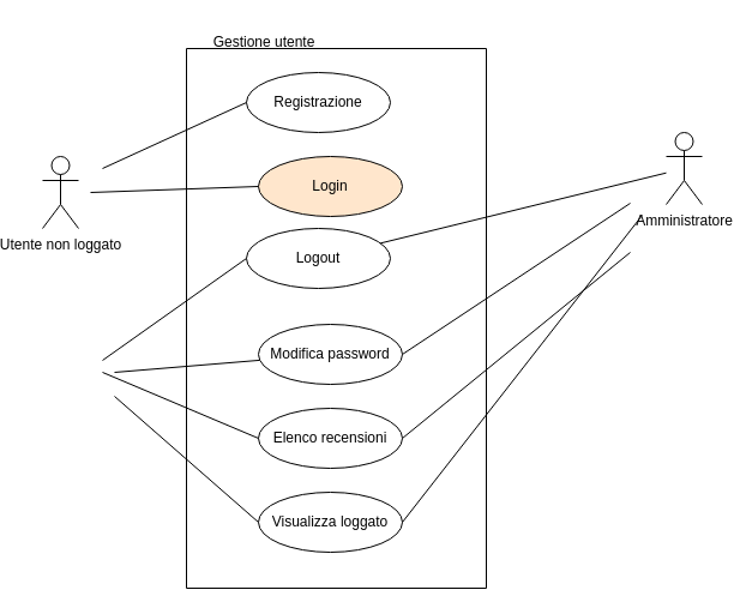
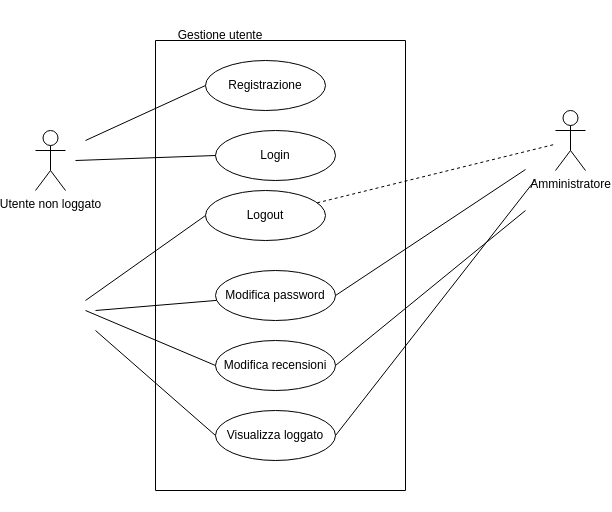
  <mxCell id="0" />
  <mxCell id="1" parent="0" />
  <mxCell id="2" value="Registrazione" style="ellipse;whiteSpace=wrap;html=1;" vertex="1" parent="1"><mxGeometry x="190" y="60" width="120" height="50" as="geometry" /></mxCell>
- <mxCell id="3" value="Login" style="ellipse;whiteSpace=wrap;html=1;fillColor=#ffe6cc;" vertex="1" parent="1"><mxGeometry x="200" y="130" width="120" height="50" as="geometry" /></mxCell>
+ <mxCell id="3" value="Login" style="ellipse;whiteSpace=wrap;html=1;" vertex="1" parent="1"><mxGeometry x="200" y="130" width="120" height="50" as="geometry" /></mxCell>
  <mxCell id="4" value="Logout" style="ellipse;whiteSpace=wrap;html=1;" vertex="1" parent="1"><mxGeometry x="190" y="190" width="120" height="50" as="geometry" /></mxCell>
  <mxCell id="5" value="Modifica password" style="ellipse;whiteSpace=wrap;html=1;" vertex="1" parent="1"><mxGeometry x="200" y="270" width="120" height="50" as="geometry" /></mxCell>
- <mxCell id="6" value="Elenco recensioni" style="ellipse;whiteSpace=wrap;html=1;" vertex="1" parent="1"><mxGeometry x="200" y="340" width="120" height="50" as="geometry" /></mxCell>
+ <mxCell id="6" value="Modifica recensioni" style="ellipse;whiteSpace=wrap;html=1;" vertex="1" parent="1"><mxGeometry x="200" y="340" width="120" height="50" as="geometry" /></mxCell>
  <mxCell id="7" value="Visualizza loggato" style="ellipse;whiteSpace=wrap;html=1;" vertex="1" parent="1"><mxGeometry x="200" y="410" width="120" height="50" as="geometry" /></mxCell>
  <mxCell id="8" value="Utente non loggato" style="shape=umlActor;verticalLabelPosition=bottom;verticalAlign=top;html=1;outlineConnect=0;" vertex="1" parent="1"><mxGeometry x="20" y="130" width="30" height="60" as="geometry" /></mxCell>
  <mxCell id="9" value="" style="swimlane;startSize=0;" vertex="1" parent="1"><mxGeometry x="140" y="40" width="250" height="450" as="geometry" /></mxCell>
  <mxCell id="10" value="Gestione utente" style="text;html=1;strokeColor=none;fillColor=none;align=center;verticalAlign=middle;whiteSpace=wrap;rounded=0;" vertex="1" parent="1"><mxGeometry x="160" width="90" height="30" as="geometry" y="20" /></mxCell>
  <mxCell id="11" value="Amministratore" style="shape=umlActor;verticalLabelPosition=bottom;verticalAlign=top;html=1;outlineConnect=0;" vertex="1" parent="1"><mxGeometry x="540" y="110" width="30" height="60" as="geometry" /></mxCell>
  <mxCell id="12" value="" style="endArrow=none;html=1;rounded=0;entryX=0;entryY=0.5;entryDx=0;entryDy=0;" edge="1" parent="1" target="2"><mxGeometry width="50" height="50" relative="1" as="geometry"><mxPoint x="70" y="140" as="sourcePoint" /><mxPoint x="320" y="260" as="targetPoint" /></mxGeometry></mxCell>
  <mxCell id="13" value="" style="endArrow=none;html=1;rounded=0;entryX=0;entryY=0.5;entryDx=0;entryDy=0;" edge="1" parent="1" target="4"><mxGeometry width="50" height="50" relative="1" as="geometry"><mxPoint x="70" y="300" as="sourcePoint" /><mxPoint x="320" y="260" as="targetPoint" /></mxGeometry></mxCell>
  <mxCell id="14" value="" style="endArrow=none;html=1;rounded=0;entryX=0;entryY=0.5;entryDx=0;entryDy=0;" edge="1" parent="1" target="3"><mxGeometry width="50" height="50" relative="1" as="geometry"><mxPoint x="60" y="160" as="sourcePoint" /><mxPoint x="320" y="260" as="targetPoint" /></mxGeometry></mxCell>
  <mxCell id="15" value="" style="endArrow=none;html=1;rounded=0;" edge="1" parent="1" target="5"><mxGeometry width="50" height="50" relative="1" as="geometry"><mxPoint x="80" y="310" as="sourcePoint" /><mxPoint x="320" y="260" as="targetPoint" /></mxGeometry></mxCell>
  <mxCell id="16" value="" style="endArrow=none;html=1;rounded=0;entryX=0;entryY=0.5;entryDx=0;entryDy=0;" edge="1" parent="1" target="6"><mxGeometry width="50" height="50" relative="1" as="geometry"><mxPoint x="70" y="310" as="sourcePoint" /><mxPoint x="211.165" y="309.903" as="targetPoint" /></mxGeometry></mxCell>
  <mxCell id="17" value="" style="endArrow=none;html=1;rounded=0;entryX=0;entryY=0.5;entryDx=0;entryDy=0;" edge="1" parent="1" target="7"><mxGeometry width="50" height="50" relative="1" as="geometry"><mxPoint x="80" y="330" as="sourcePoint" /><mxPoint x="210" y="375" as="targetPoint" /></mxGeometry></mxCell>
- <mxCell id="18" value="" style="endArrow=none;html=1;rounded=0;" edge="1" parent="1" source="4" target="11"><mxGeometry width="50" height="50" relative="1" as="geometry"><mxPoint x="270" y="280" as="sourcePoint" /><mxPoint x="320" y="230" as="targetPoint" /></mxGeometry></mxCell>
+ <mxCell id="18" value="" style="endArrow=none;html=1;rounded=0;dashed=1;" edge="1" parent="1" source="4" target="11"><mxGeometry width="50" height="50" relative="1" as="geometry"><mxPoint x="270" y="280" as="sourcePoint" /><mxPoint x="320" y="230" as="targetPoint" /></mxGeometry></mxCell>
  <mxCell id="19" value="" style="endArrow=none;html=1;rounded=0;exitX=1;exitY=0.5;exitDx=0;exitDy=0;" edge="1" parent="1" source="5"><mxGeometry width="50" height="50" relative="1" as="geometry"><mxPoint x="320.683" y="221.62" as="sourcePoint" /><mxPoint x="510" y="169" as="targetPoint" /></mxGeometry></mxCell>
  <mxCell id="20" value="" style="endArrow=none;html=1;rounded=0;exitX=1;exitY=0.5;exitDx=0;exitDy=0;" edge="1" parent="1" source="6"><mxGeometry width="50" height="50" relative="1" as="geometry"><mxPoint x="330" y="305" as="sourcePoint" /><mxPoint x="510" y="210" as="targetPoint" /></mxGeometry></mxCell>
  <mxCell id="21" value="" style="endArrow=none;html=1;rounded=0;exitX=1;exitY=0.5;exitDx=0;exitDy=0;" edge="1" parent="1" source="7"><mxGeometry width="50" height="50" relative="1" as="geometry"><mxPoint x="330" y="305" as="sourcePoint" /><mxPoint x="520" y="179" as="targetPoint" /></mxGeometry></mxCell>
